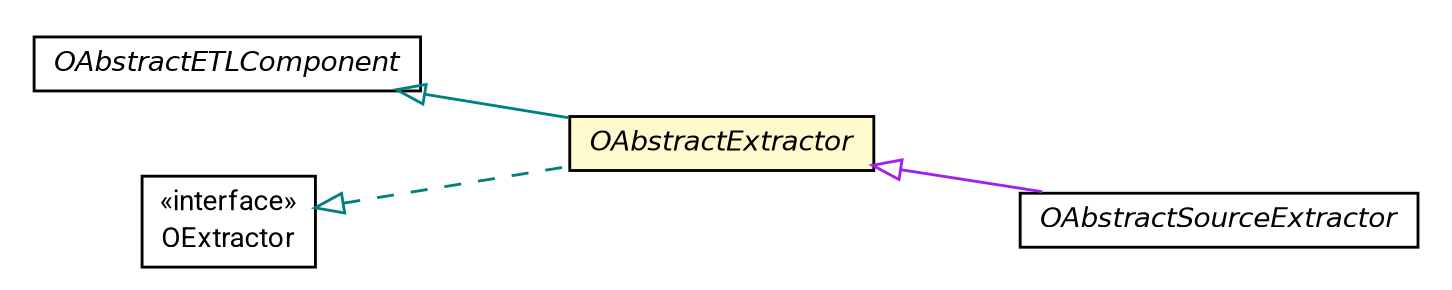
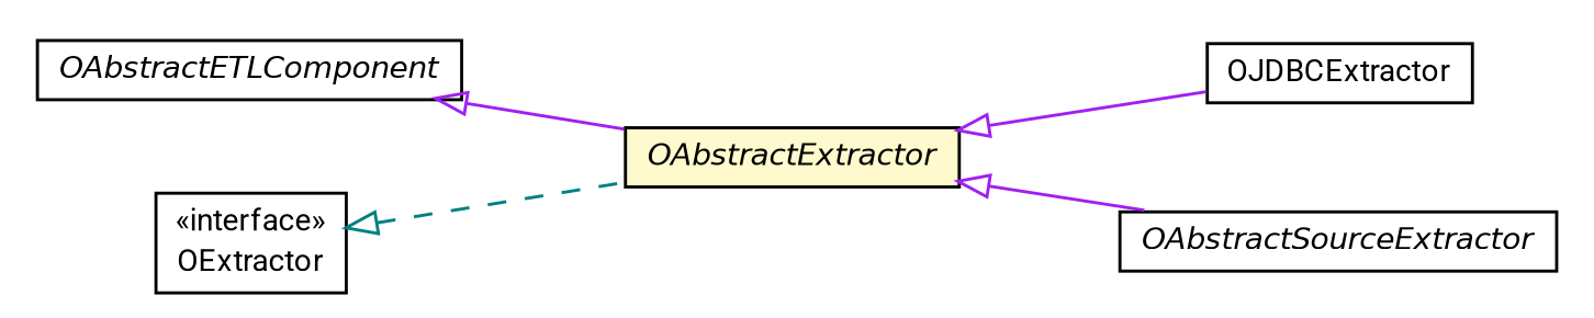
  digraph {
    fontname=Roboto
    nodesep=0.25
    rankdir=LR
    ranksep=0.5
    node [fontcolor=black fontname=Roboto fontsize=10.0 shape=plaintext]
    edge [arrowtail=empty color=teal dir=back fontname=Roboto fontsize=10 headport=p labelfontname=Helvetica labelfontsize=10 tailport=p]
    n1 [label=<<table title="com.orientechnologies.orient.etl.OAbstractETLComponent" border="0" cellborder="1" cellspacing="0" cellpadding="2" port="p" href="../OAbstractETLComponent.html"> 		<tr><td><table border="0" cellspacing="0" cellpadding="1"> <tr><td align="center" balign="center"><font face="Helvetica-Oblique"> OAbstractETLComponent </font></td></tr> 		</table></td></tr> 		</table>>]
    n2 [label=<<table title="com.orientechnologies.orient.etl.extractor.OAbstractExtractor" border="0" cellborder="1" cellspacing="0" cellpadding="2" port="p" bgcolor="lemonChiffon" href="./OAbstractExtractor.html"> 		<tr><td><table border="0" cellspacing="0" cellpadding="1"> <tr><td align="center" balign="center"><font face="Helvetica-Oblique"> OAbstractExtractor </font></td></tr> 		</table></td></tr> 		</table>>]
+   n3 [label=<<table title="com.orientechnologies.orient.etl.extractor.OJDBCExtractor" border="0" cellborder="1" cellspacing="0" cellpadding="2" port="p" href="./OJDBCExtractor.html"> 		<tr><td><table border="0" cellspacing="0" cellpadding="1"> <tr><td align="center" balign="center"> OJDBCExtractor </td></tr> 		</table></td></tr> 		</table>>]
    n4 [label=<<table title="com.orientechnologies.orient.etl.extractor.OAbstractSourceExtractor" border="0" cellborder="1" cellspacing="0" cellpadding="2" port="p" href="./OAbstractSourceExtractor.html"> 		<tr><td><table border="0" cellspacing="0" cellpadding="1"> <tr><td align="center" balign="center"><font face="Helvetica-Oblique"> OAbstractSourceExtractor </font></td></tr> 		</table></td></tr> 		</table>>]
    n5 [label=<<table title="com.orientechnologies.orient.etl.extractor.OExtractor" border="0" cellborder="1" cellspacing="0" cellpadding="2" port="p" href="./OExtractor.html"> 		<tr><td><table border="0" cellspacing="0" cellpadding="1"> <tr><td align="center" balign="center"> &#171;interface&#187; </td></tr> <tr><td align="center" balign="center"> OExtractor </td></tr> 		</table></td></tr> 		</table>>]
-   n1 -> n2
+   n1 -> n2 [color=purple]
+   n2 -> n3 [color=purple]
    n2 -> n4 [color=purple]
    n5 -> n2 [style=dashed]
  }
